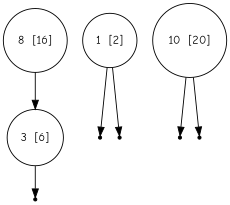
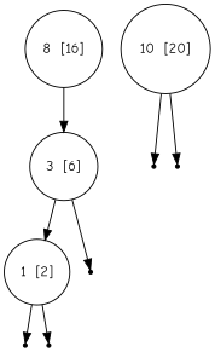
  digraph {
    fontname="Comic Neue"
    node [fontname="Comic Neue" shape=point]
    edge [fontname="Comic Neue"]
    n1 [label="8  [16]" shape=circle]
    n2 [label="3  [6]" shape=circle]
    n3 [label="1  [2]" shape=circle]
    null3
    n5 [label="10  [20]" shape=circle]
    null4
    null5
    null1
    null2
    n1 -> n2
+   n2 -> n3
    n2 -> null3
    n3 -> null1
    n3 -> null2
    n5 -> null4
    n5 -> null5
  }
